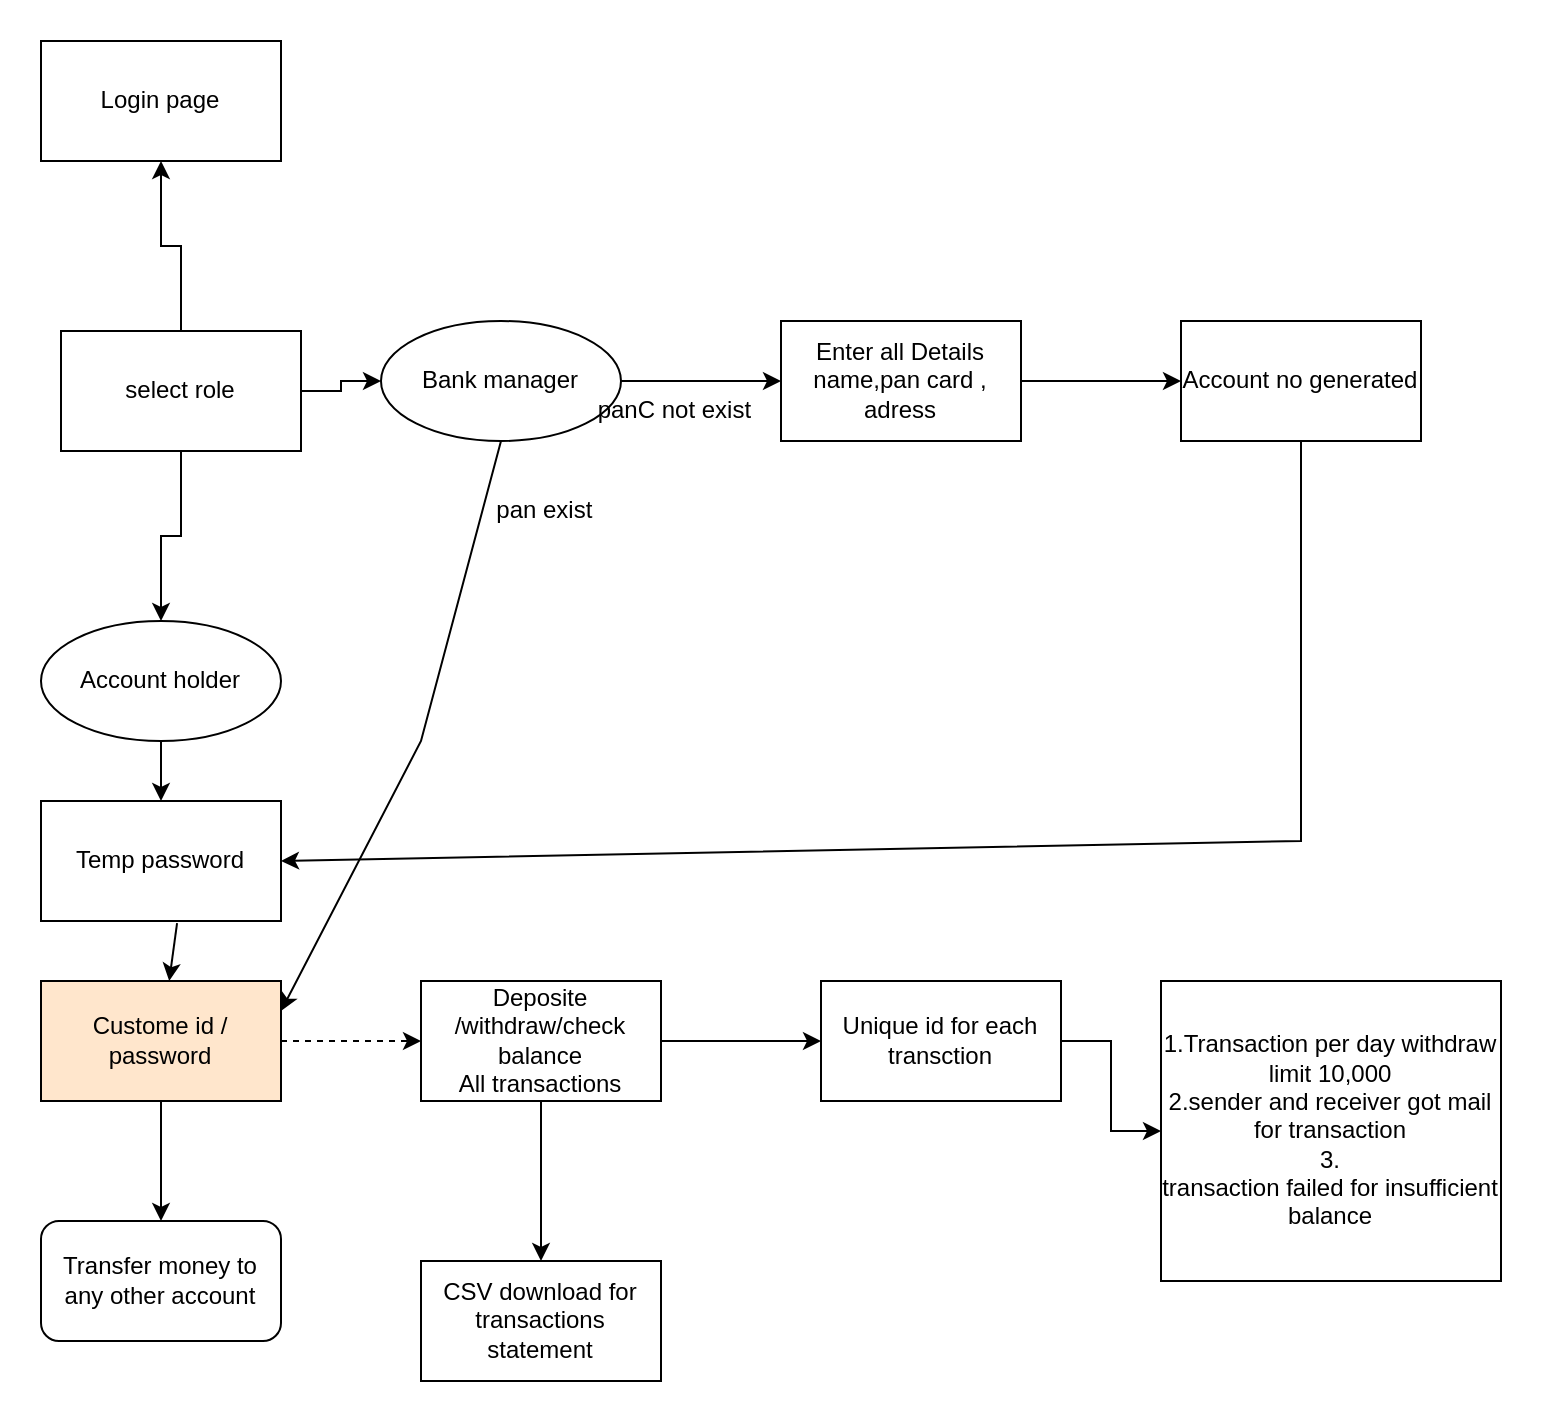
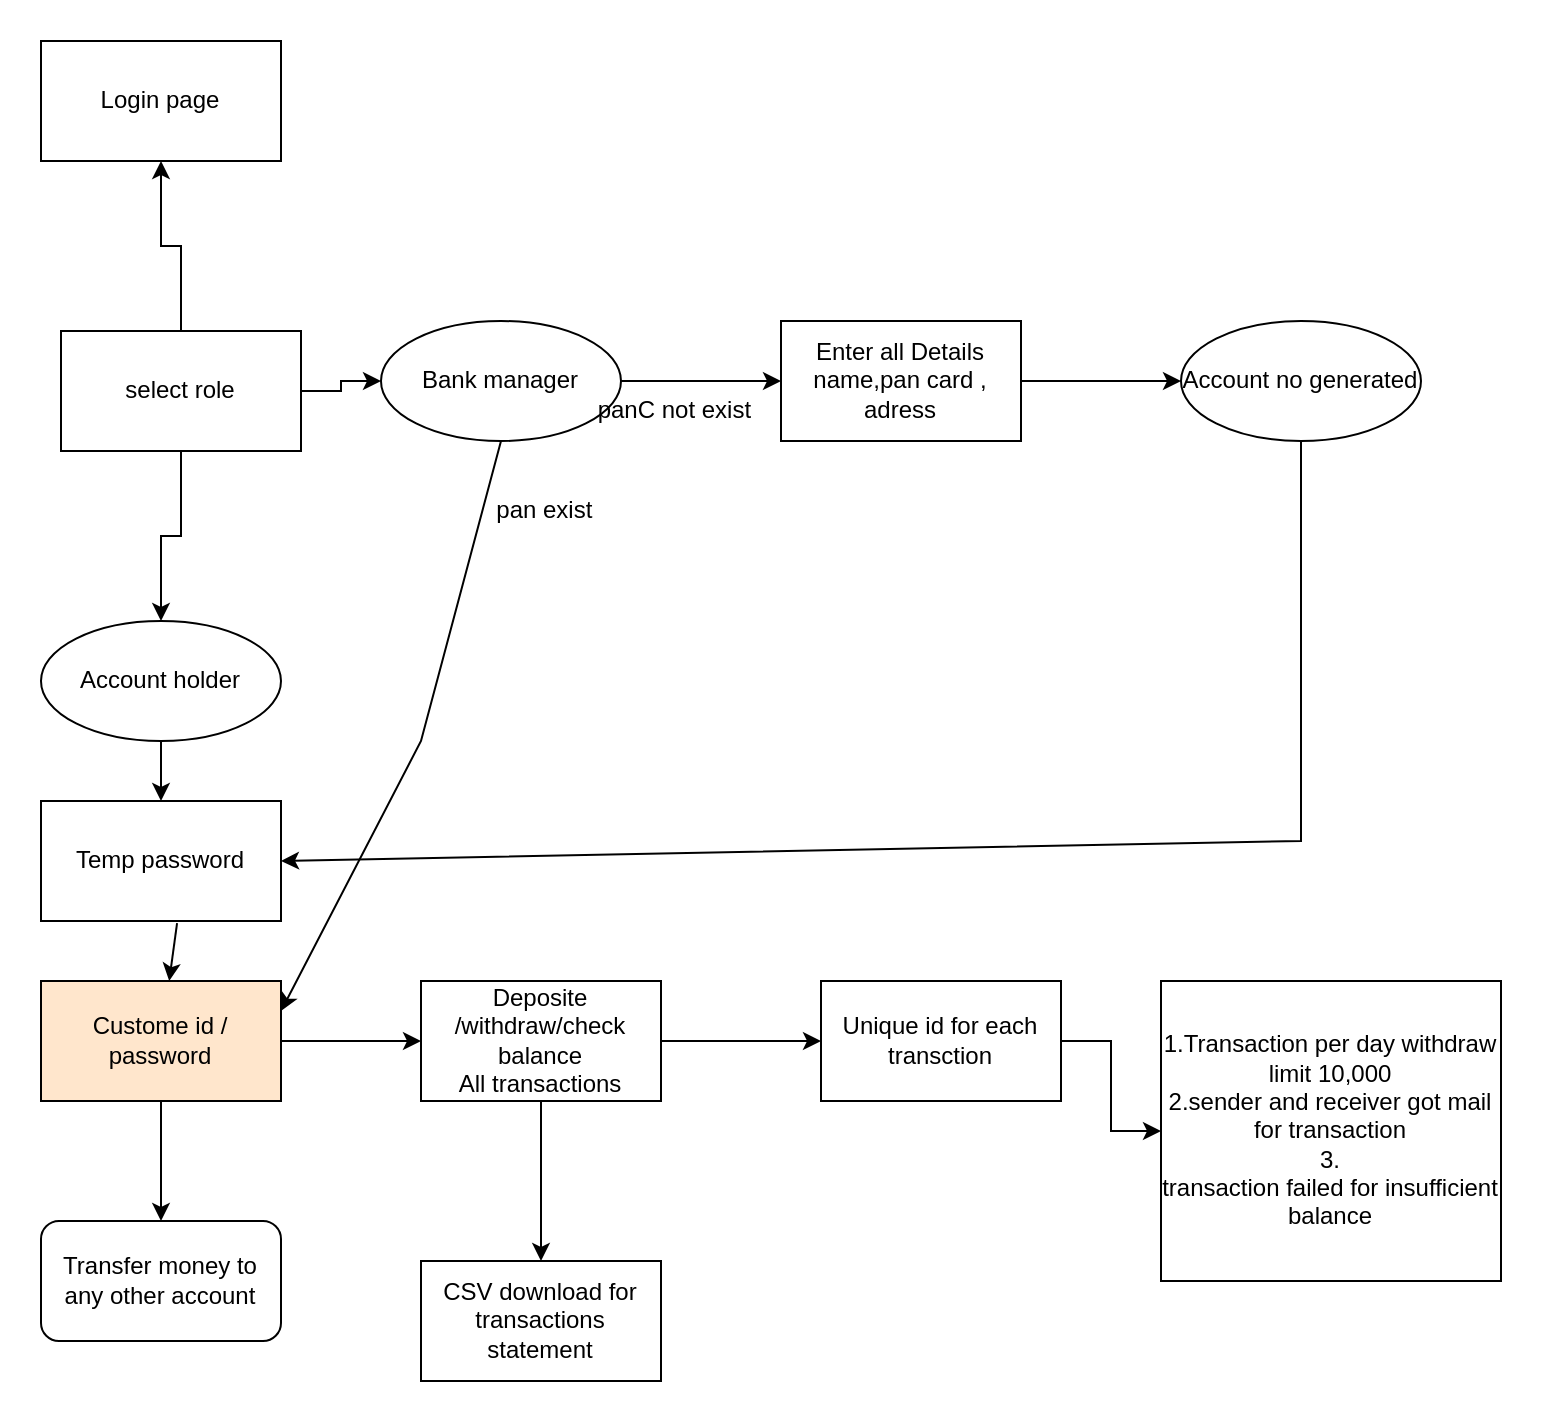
  <mxCell id="0" />
  <mxCell id="1" parent="0" />
  <mxCell id="2" value="" style="edgeStyle=orthogonalEdgeStyle;rounded=0;orthogonalLoop=1;jettySize=auto;html=1;" edge="1" parent="1" source="5" target="7"><mxGeometry relative="1" as="geometry" /></mxCell>
  <mxCell id="3" value="" style="edgeStyle=orthogonalEdgeStyle;rounded=0;orthogonalLoop=1;jettySize=auto;html=1;" edge="1" parent="1" source="5" target="9"><mxGeometry relative="1" as="geometry" /></mxCell>
  <mxCell id="4" value="" style="edgeStyle=orthogonalEdgeStyle;rounded=0;orthogonalLoop=1;jettySize=auto;html=1;" edge="1" parent="1" source="5" target="10"><mxGeometry relative="1" as="geometry" /></mxCell>
  <mxCell id="5" value="select role" style="rounded=0;whiteSpace=wrap;html=1;" vertex="1" parent="1"><mxGeometry x="30" y="165" width="120" height="60" as="geometry" /></mxCell>
  <mxCell id="6" value="" style="edgeStyle=orthogonalEdgeStyle;rounded=0;orthogonalLoop=1;jettySize=auto;html=1;" edge="1" parent="1" source="7" target="23"><mxGeometry relative="1" as="geometry" /></mxCell>
  <mxCell id="7" value="Account holder" style="ellipse;whiteSpace=wrap;html=1;rounded=0;" vertex="1" parent="1"><mxGeometry x="20" y="310" width="120" height="60" as="geometry" /></mxCell>
  <mxCell id="8" value="" style="edgeStyle=orthogonalEdgeStyle;rounded=0;orthogonalLoop=1;jettySize=auto;html=1;" edge="1" parent="1" source="9" target="12"><mxGeometry relative="1" as="geometry" /></mxCell>
  <mxCell id="9" value="Bank manager " style="ellipse;whiteSpace=wrap;html=1;rounded=0;" vertex="1" parent="1"><mxGeometry x="190" y="160" width="120" height="60" as="geometry" /></mxCell>
  <mxCell id="10" value="Login page" style="whiteSpace=wrap;html=1;rounded=0;" vertex="1" parent="1"><mxGeometry x="20" y="20" width="120" height="60" as="geometry" /></mxCell>
  <mxCell id="11" value="" style="edgeStyle=orthogonalEdgeStyle;rounded=0;orthogonalLoop=1;jettySize=auto;html=1;" edge="1" parent="1" source="12" target="21"><mxGeometry relative="1" as="geometry" /></mxCell>
  <mxCell id="12" value="&lt;div&gt;Enter all Details&lt;/div&gt;&lt;div&gt;name,pan card , adress &lt;br&gt;&lt;/div&gt;" style="whiteSpace=wrap;html=1;rounded=0;" vertex="1" parent="1"><mxGeometry x="390" y="160" width="120" height="60" as="geometry" /></mxCell>
  <mxCell id="13" value="&amp;nbsp;pan exist" style="text;html=1;align=center;verticalAlign=middle;resizable=0;points=[];autosize=1;strokeColor=none;fillColor=none;" vertex="1" parent="1"><mxGeometry x="235" y="240" width="70" height="30" as="geometry" /></mxCell>
  <mxCell id="14" value="&amp;nbsp;panC not exist" style="text;html=1;align=center;verticalAlign=middle;resizable=0;points=[];autosize=1;strokeColor=none;fillColor=none;" vertex="1" parent="1"><mxGeometry x="285" y="190" width="100" height="30" as="geometry" /></mxCell>
- <mxCell id="15" value="" style="edgeStyle=orthogonalEdgeStyle;rounded=0;orthogonalLoop=1;jettySize=auto;html=1;dashed=1;" edge="1" parent="1" source="17" target="20"><mxGeometry relative="1" as="geometry" /></mxCell>
+ <mxCell id="15" value="" style="edgeStyle=orthogonalEdgeStyle;rounded=0;orthogonalLoop=1;jettySize=auto;html=1;" edge="1" parent="1" source="17" target="20"><mxGeometry relative="1" as="geometry" /></mxCell>
  <mxCell id="16" value="" style="edgeStyle=orthogonalEdgeStyle;rounded=0;orthogonalLoop=1;jettySize=auto;html=1;" edge="1" parent="1" source="17" target="22"><mxGeometry relative="1" as="geometry" /></mxCell>
  <mxCell id="17" value="Custome id / password" style="whiteSpace=wrap;html=1;rounded=0;fillColor=#ffe6cc;" vertex="1" parent="1"><mxGeometry x="20" y="490" width="120" height="60" as="geometry" /></mxCell>
  <mxCell id="18" value="" style="edgeStyle=orthogonalEdgeStyle;rounded=0;orthogonalLoop=1;jettySize=auto;html=1;" edge="1" parent="1" source="20" target="26"><mxGeometry relative="1" as="geometry" /></mxCell>
  <mxCell id="19" value="" style="edgeStyle=orthogonalEdgeStyle;rounded=0;orthogonalLoop=1;jettySize=auto;html=1;" edge="1" parent="1" source="20" target="30"><mxGeometry relative="1" as="geometry" /></mxCell>
  <mxCell id="20" value="&lt;div&gt;Deposite /withdraw/check balance&lt;/div&gt;&lt;div&gt;All transactions&lt;br&gt;&lt;/div&gt;" style="whiteSpace=wrap;html=1;rounded=0;" vertex="1" parent="1"><mxGeometry x="210" y="490" width="120" height="60" as="geometry" /></mxCell>
- <mxCell id="21" value="Account no generated" style="whiteSpace=wrap;html=1;rounded=0;" vertex="1" parent="1"><mxGeometry x="590" y="160" width="120" height="60" as="geometry" /></mxCell>
+ <mxCell id="21" value="Account no generated" style="ellipse;whiteSpace=wrap;html=1;" vertex="1" parent="1"><mxGeometry x="590" y="160" width="120" height="60" as="geometry" /></mxCell>
  <mxCell id="22" value="Transfer money to any other account" style="whiteSpace=wrap;html=1;rounded=1;" vertex="1" parent="1"><mxGeometry x="20" y="610" width="120" height="60" as="geometry" /></mxCell>
  <mxCell id="23" value="Temp password" style="whiteSpace=wrap;html=1;rounded=0;" vertex="1" parent="1"><mxGeometry x="20" y="400" width="120" height="60" as="geometry" /></mxCell>
  <mxCell id="24" value="" style="endArrow=classic;html=1;rounded=0;exitX=0.567;exitY=1.017;exitDx=0;exitDy=0;exitPerimeter=0;" edge="1" parent="1" source="23" target="17"><mxGeometry width="50" height="50" relative="1" as="geometry"><mxPoint x="290" y="440" as="sourcePoint" /><mxPoint x="340" y="390" as="targetPoint" /></mxGeometry></mxCell>
  <mxCell id="25" value="" style="edgeStyle=orthogonalEdgeStyle;rounded=0;orthogonalLoop=1;jettySize=auto;html=1;" edge="1" parent="1" source="26" target="27"><mxGeometry relative="1" as="geometry" /></mxCell>
  <mxCell id="26" value="Unique id for each transction" style="whiteSpace=wrap;html=1;rounded=0;" vertex="1" parent="1"><mxGeometry x="410" y="490" width="120" height="60" as="geometry" /></mxCell>
  <mxCell id="27" value="&lt;div&gt;1.Transaction per day withdraw limit 10,000&lt;/div&gt;&lt;div&gt;2.sender and receiver got mail for transaction&lt;/div&gt;&lt;div&gt;3.&lt;br&gt;&lt;/div&gt;transaction failed for insufficient balance" style="whiteSpace=wrap;html=1;rounded=0;" vertex="1" parent="1"><mxGeometry x="580" y="490" width="170" height="150" as="geometry" /></mxCell>
  <mxCell id="28" value="" style="endArrow=classic;html=1;rounded=0;exitX=0.5;exitY=1;exitDx=0;exitDy=0;entryX=1;entryY=0.5;entryDx=0;entryDy=0;" edge="1" parent="1" source="21" target="23"><mxGeometry width="50" height="50" relative="1" as="geometry"><mxPoint x="290" y="430" as="sourcePoint" /><mxPoint x="340" y="380" as="targetPoint" /><Array as="points"><mxPoint x="650" y="420" /></Array></mxGeometry></mxCell>
  <mxCell id="29" value="" style="endArrow=classic;html=1;rounded=0;exitX=0.5;exitY=1;exitDx=0;exitDy=0;entryX=1;entryY=0.25;entryDx=0;entryDy=0;" edge="1" parent="1" source="9" target="17"><mxGeometry width="50" height="50" relative="1" as="geometry"><mxPoint x="290" y="430" as="sourcePoint" /><mxPoint x="340" y="380" as="targetPoint" /><Array as="points"><mxPoint x="210" y="370" /></Array></mxGeometry></mxCell>
  <mxCell id="30" value="CSV download for transactions statement" style="whiteSpace=wrap;html=1;rounded=0;" vertex="1" parent="1"><mxGeometry x="210" y="630" width="120" height="60" as="geometry" /></mxCell>
